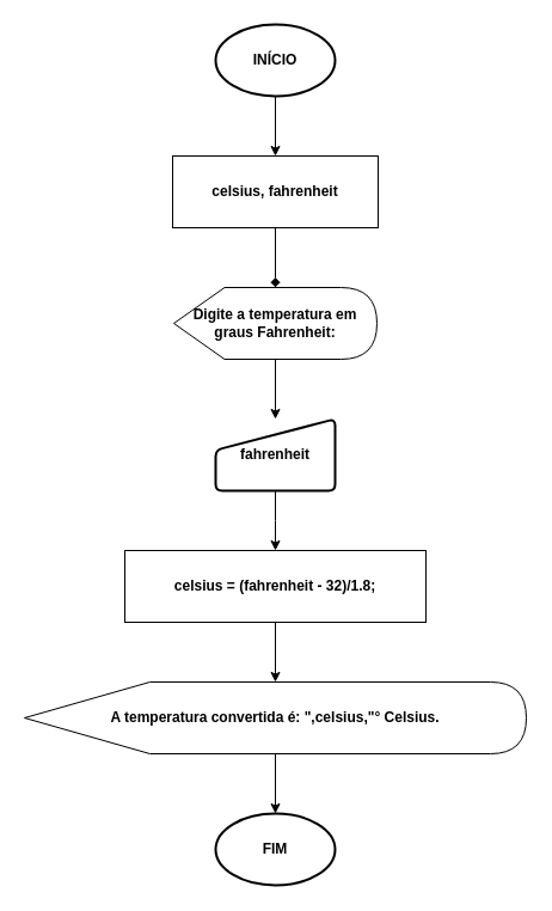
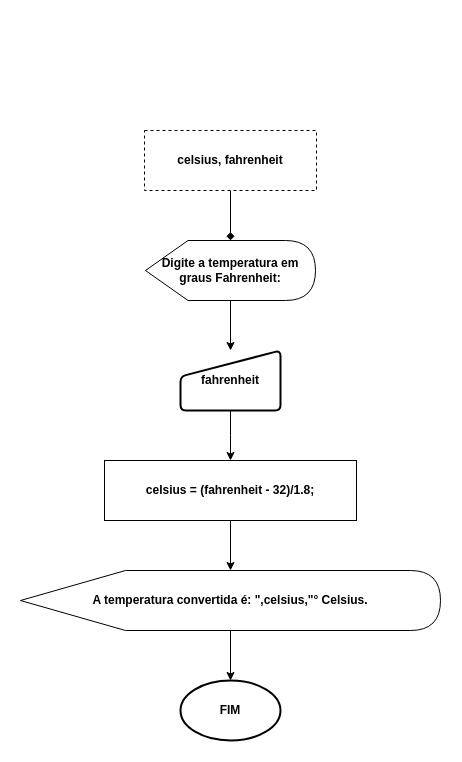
  <mxCell id="0" />
  <mxCell id="1" parent="0" />
- <mxCell id="2" style="edgeStyle=orthogonalEdgeStyle;rounded=0;orthogonalLoop=1;jettySize=auto;html=1;" edge="1" parent="1" source="3" target="5"><mxGeometry relative="1" as="geometry" /></mxCell>
- <mxCell id="3" value="INÍCIO" style="strokeWidth=2;html=1;shape=mxgraph.flowchart.start_1;whiteSpace=wrap;fontStyle=1" vertex="1" parent="1"><mxGeometry x="180" y="20" width="100" height="60" as="geometry" /></mxCell>
  <mxCell id="4" value="" style="edgeStyle=orthogonalEdgeStyle;rounded=0;orthogonalLoop=1;jettySize=auto;html=1;endArrow=diamond;" edge="1" parent="1" source="5" target="7"><mxGeometry relative="1" as="geometry" /></mxCell>
- <mxCell id="5" value="celsius, fahrenheit" style="rounded=0;whiteSpace=wrap;html=1;fontStyle=1" vertex="1" parent="1"><mxGeometry x="144" y="130" width="172" height="60" as="geometry" /></mxCell>
+ <mxCell id="5" value="celsius, fahrenheit" style="rounded=0;whiteSpace=wrap;html=1;fontStyle=1;dashed=1;" vertex="1" parent="1"><mxGeometry x="144" y="130" width="172" height="60" as="geometry" /></mxCell>
  <mxCell id="6" value="" style="edgeStyle=orthogonalEdgeStyle;rounded=0;orthogonalLoop=1;jettySize=auto;html=1;" edge="1" parent="1" source="7" target="9"><mxGeometry relative="1" as="geometry" /></mxCell>
  <mxCell id="7" value="Digite a temperatura em graus Fahrenheit:" style="shape=display;whiteSpace=wrap;html=1;fontStyle=1" vertex="1" parent="1"><mxGeometry x="145" y="240" width="170" height="60" as="geometry" /></mxCell>
  <mxCell id="8" value="" style="edgeStyle=orthogonalEdgeStyle;rounded=0;orthogonalLoop=1;jettySize=auto;html=1;" edge="1" parent="1" source="9"><mxGeometry relative="1" as="geometry"><mxPoint x="230" y="460" as="targetPoint" /></mxGeometry></mxCell>
  <mxCell id="9" value="fahrenheit" style="html=1;strokeWidth=2;shape=manualInput;whiteSpace=wrap;rounded=1;size=26;arcSize=11;fontStyle=1" vertex="1" parent="1"><mxGeometry x="180" y="350" width="100" height="60" as="geometry" /></mxCell>
  <mxCell id="10" value="" style="edgeStyle=orthogonalEdgeStyle;rounded=0;orthogonalLoop=1;jettySize=auto;html=1;" edge="1" parent="1"><mxGeometry relative="1" as="geometry"><mxPoint x="230" y="520" as="sourcePoint" /></mxGeometry></mxCell>
  <mxCell id="11" value="" style="edgeStyle=orthogonalEdgeStyle;rounded=0;orthogonalLoop=1;jettySize=auto;html=1;" edge="1" parent="1" source="12" target="14"><mxGeometry relative="1" as="geometry" /></mxCell>
  <mxCell id="12" value="celsius = (fahrenheit - 32)/1.8;" style="rounded=0;whiteSpace=wrap;html=1;fontStyle=1" vertex="1" parent="1"><mxGeometry x="104" y="460" width="252" height="60" as="geometry" /></mxCell>
  <mxCell id="13" value="" style="edgeStyle=orthogonalEdgeStyle;rounded=0;orthogonalLoop=1;jettySize=auto;html=1;" edge="1" parent="1" source="14" target="15"><mxGeometry relative="1" as="geometry" /></mxCell>
  <mxCell id="14" value="A temperatura convertida é: &quot;,celsius,&quot;° Celsius." style="shape=display;whiteSpace=wrap;html=1;fontStyle=1;align=center;spacing=2;" vertex="1" parent="1"><mxGeometry x="20" y="570" width="420" height="60" as="geometry" /></mxCell>
  <mxCell id="15" value="FIM" style="strokeWidth=2;html=1;shape=mxgraph.flowchart.start_1;whiteSpace=wrap;fontStyle=1" vertex="1" parent="1"><mxGeometry x="180" y="680" width="100" height="60" as="geometry" /></mxCell>
